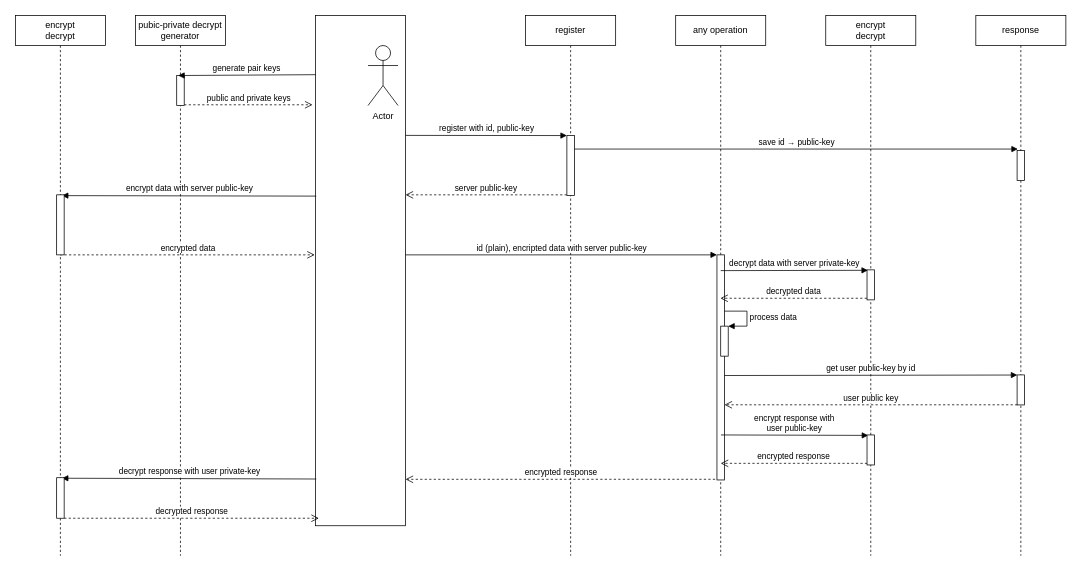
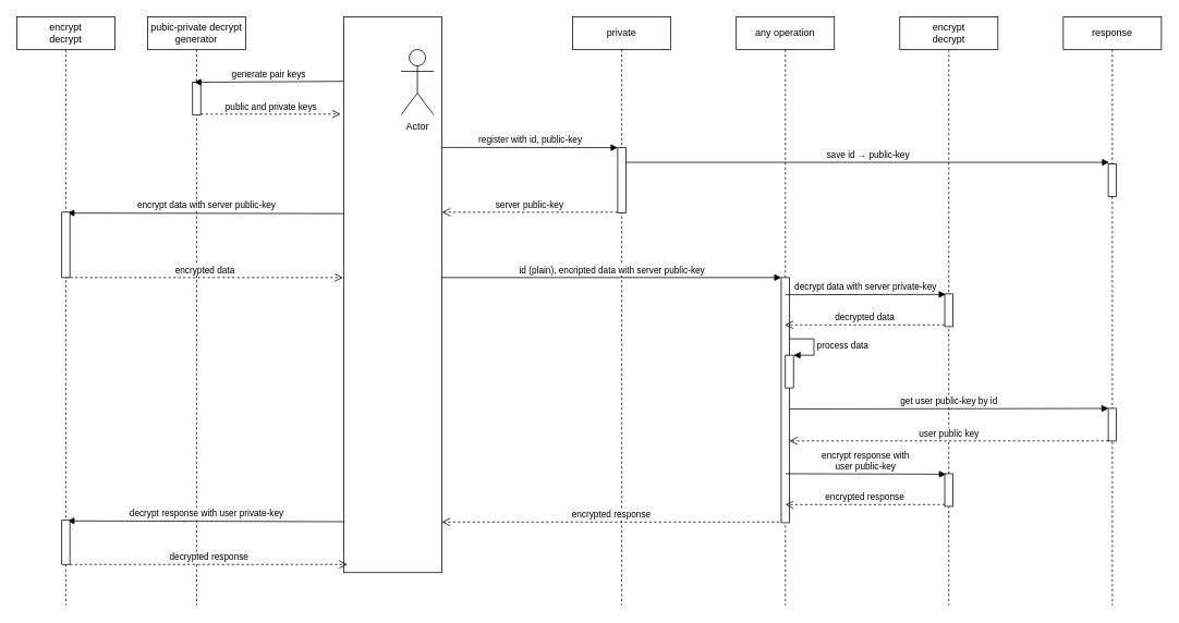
  <mxCell id="0" />
  <mxCell id="1" parent="0" />
  <mxCell id="2" value="" style="rounded=0;whiteSpace=wrap;html=1;" vertex="1" parent="1"><mxGeometry x="420" y="20" width="120" height="680" as="geometry" /></mxCell>
  <mxCell id="3" value="Actor" style="shape=umlActor;verticalLabelPosition=bottom;verticalAlign=top;html=1;" parent="1" vertex="1"><mxGeometry x="490" y="60" width="40" height="80" as="geometry" /></mxCell>
  <mxCell id="4" value="pubic-private decrypt&lt;br&gt;generator" style="shape=umlLifeline;perimeter=lifelinePerimeter;whiteSpace=wrap;html=1;container=1;collapsible=0;recursiveResize=0;outlineConnect=0;" parent="1" vertex="1"><mxGeometry x="180" y="20" width="120" height="720" as="geometry" /></mxCell>
  <mxCell id="5" value="" style="html=1;points=[];perimeter=orthogonalPerimeter;" parent="4" vertex="1"><mxGeometry x="55" y="80" width="10" height="40" as="geometry" /></mxCell>
- <mxCell id="6" value="register" style="shape=umlLifeline;perimeter=lifelinePerimeter;whiteSpace=wrap;html=1;container=1;collapsible=0;recursiveResize=0;outlineConnect=0;" parent="1" vertex="1"><mxGeometry x="700" y="20" width="120" height="720" as="geometry" /></mxCell>
+ <mxCell id="6" value="private" style="shape=umlLifeline;perimeter=lifelinePerimeter;whiteSpace=wrap;html=1;container=1;collapsible=0;recursiveResize=0;outlineConnect=0;" parent="1" vertex="1"><mxGeometry x="700" y="20" width="120" height="720" as="geometry" /></mxCell>
  <mxCell id="7" value="" style="html=1;points=[];perimeter=orthogonalPerimeter;" parent="6" vertex="1"><mxGeometry x="55" y="160" width="10" height="80" as="geometry" /></mxCell>
  <mxCell id="8" value="&lt;div&gt;any operation&lt;/div&gt;" style="shape=umlLifeline;perimeter=lifelinePerimeter;whiteSpace=wrap;html=1;container=1;collapsible=0;recursiveResize=0;outlineConnect=0;" parent="1" vertex="1"><mxGeometry x="900" y="20" width="120" height="720" as="geometry" /></mxCell>
  <mxCell id="9" value="" style="html=1;points=[];perimeter=orthogonalPerimeter;" parent="8" vertex="1"><mxGeometry x="55" y="319" width="10" height="300" as="geometry" /></mxCell>
  <mxCell id="10" value="decrypt data with server private-key " style="html=1;verticalAlign=bottom;endArrow=block;entryX=0.124;entryY=0.015;entryDx=0;entryDy=0;entryPerimeter=0;" parent="8" target="18" edge="1"><mxGeometry width="80" relative="1" as="geometry"><mxPoint x="60" y="340" as="sourcePoint" /><mxPoint x="140" y="339" as="targetPoint" /></mxGeometry></mxCell>
  <mxCell id="11" value="" style="html=1;points=[];perimeter=orthogonalPerimeter;" parent="8" vertex="1"><mxGeometry x="60" y="414" width="10" height="40" as="geometry" /></mxCell>
  <mxCell id="12" value="process data" style="edgeStyle=orthogonalEdgeStyle;html=1;align=left;spacingLeft=2;endArrow=block;rounded=0;entryX=1;entryY=0;" parent="8" target="11" edge="1"><mxGeometry relative="1" as="geometry"><mxPoint x="65" y="394" as="sourcePoint" /><Array as="points"><mxPoint x="95" y="394" /></Array></mxGeometry></mxCell>
  <mxCell id="13" value="response" style="shape=umlLifeline;perimeter=lifelinePerimeter;whiteSpace=wrap;html=1;container=1;collapsible=0;recursiveResize=0;outlineConnect=0;" parent="1" vertex="1"><mxGeometry x="1300" y="20" width="120" height="720" as="geometry" /></mxCell>
  <mxCell id="14" value="" style="html=1;points=[];perimeter=orthogonalPerimeter;" parent="13" vertex="1"><mxGeometry x="55" y="180" width="10" height="40" as="geometry" /></mxCell>
  <mxCell id="15" value="&lt;div&gt;generate pair keys&lt;/div&gt;" style="html=1;verticalAlign=bottom;endArrow=block;entryX=0.2;entryY=0;entryDx=0;entryDy=0;entryPerimeter=0;exitX=0;exitY=0.116;exitDx=0;exitDy=0;exitPerimeter=0;" parent="1" source="2" target="5" edge="1"><mxGeometry width="80" relative="1" as="geometry"><mxPoint y="100" as="sourcePoint" x="340" /><mxPoint x="500" y="110" as="targetPoint" /></mxGeometry></mxCell>
  <mxCell id="16" value="public and private keys" style="html=1;verticalAlign=bottom;endArrow=open;dashed=1;endSize=8;entryX=-0.033;entryY=0.175;entryDx=0;entryDy=0;entryPerimeter=0;" parent="1" target="2" edge="1" source="5"><mxGeometry relative="1" as="geometry"><mxPoint x="390" y="130" as="sourcePoint" /><mxPoint x="350" y="250" as="targetPoint" /></mxGeometry></mxCell>
  <mxCell id="17" value="encrypt&lt;br&gt;decrypt" style="shape=umlLifeline;perimeter=lifelinePerimeter;whiteSpace=wrap;html=1;container=1;collapsible=0;recursiveResize=0;outlineConnect=0;" parent="1" vertex="1"><mxGeometry x="1100" y="20" width="120" height="720" as="geometry" /></mxCell>
  <mxCell id="18" value="" style="html=1;points=[];perimeter=orthogonalPerimeter;" parent="17" vertex="1"><mxGeometry x="55" y="339" width="10" height="40" as="geometry" /></mxCell>
  <mxCell id="19" value="get user public-key by id" style="html=1;verticalAlign=bottom;endArrow=block;exitX=1;exitY=0.536;exitDx=0;exitDy=0;exitPerimeter=0;entryX=0.03;entryY=0.004;entryDx=0;entryDy=0;entryPerimeter=0;" parent="1" source="9" target="20" edge="1"><mxGeometry width="80" relative="1" as="geometry"><mxPoint x="1230" y="309" as="sourcePoint" /><mxPoint x="1350" y="496" as="targetPoint" /><Array as="points" /></mxGeometry></mxCell>
  <mxCell id="20" value="" style="html=1;points=[];perimeter=orthogonalPerimeter;" parent="1" vertex="1"><mxGeometry x="1355" y="499" width="10" height="40" as="geometry" /></mxCell>
  <mxCell id="21" value="decrypted data" style="html=1;verticalAlign=bottom;endArrow=open;dashed=1;endSize=8;exitX=-0.014;exitY=0.946;exitDx=0;exitDy=0;exitPerimeter=0;" parent="1" source="18" edge="1"><mxGeometry relative="1" as="geometry"><mxPoint x="1140" y="389" as="sourcePoint" /><mxPoint x="959.5" y="396.84" as="targetPoint" /></mxGeometry></mxCell>
  <mxCell id="22" value="user public key" style="html=1;verticalAlign=bottom;endArrow=open;dashed=1;endSize=8;exitX=0.03;exitY=0.996;exitDx=0;exitDy=0;exitPerimeter=0;" parent="1" source="20" target="9" edge="1"><mxGeometry relative="1" as="geometry"><mxPoint x="1350" y="529" as="sourcePoint" /><mxPoint x="980" y="539" as="targetPoint" /></mxGeometry></mxCell>
  <mxCell id="23" value="encrypt response with &lt;br&gt;user public-key " style="html=1;verticalAlign=bottom;endArrow=block;entryX=0.124;entryY=0.015;entryDx=0;entryDy=0;entryPerimeter=0;" parent="1" edge="1"><mxGeometry width="80" relative="1" as="geometry"><mxPoint x="960.33" y="579" as="sourcePoint" /><mxPoint x="1156.57" y="579.6" as="targetPoint" /></mxGeometry></mxCell>
  <mxCell id="24" value="encrypted response" style="html=1;verticalAlign=bottom;endArrow=open;dashed=1;endSize=8;exitX=-0.014;exitY=0.946;exitDx=0;exitDy=0;exitPerimeter=0;" parent="1" edge="1"><mxGeometry relative="1" as="geometry"><mxPoint x="1155.19" y="616.84" as="sourcePoint" /><mxPoint x="959.997" y="616.84" as="targetPoint" /></mxGeometry></mxCell>
  <mxCell id="25" value="" style="html=1;points=[];perimeter=orthogonalPerimeter;" parent="1" vertex="1"><mxGeometry x="1155" y="579" width="10" height="40" as="geometry" /></mxCell>
  <mxCell id="26" value="save id → public-key" style="html=1;verticalAlign=bottom;endArrow=block;entryX=0.1;entryY=-0.05;entryDx=0;entryDy=0;entryPerimeter=0;exitX=1;exitY=0.225;exitDx=0;exitDy=0;exitPerimeter=0;" parent="1" source="7" target="14" edge="1"><mxGeometry width="80" relative="1" as="geometry"><mxPoint x="770" y="198" as="sourcePoint" /><mxPoint x="890" y="200" as="targetPoint" /></mxGeometry></mxCell>
  <mxCell id="27" value="&lt;div&gt;id (plain), encripted data with server public-key &lt;/div&gt;" style="html=1;verticalAlign=bottom;endArrow=block;entryX=0;entryY=0;" parent="1" target="9" edge="1"><mxGeometry relative="1" as="geometry"><mxPoint x="540" y="339" as="sourcePoint" /></mxGeometry></mxCell>
  <mxCell id="28" value="&lt;div&gt;server public-key&lt;/div&gt;" style="html=1;verticalAlign=bottom;endArrow=open;dashed=1;endSize=8;exitX=0;exitY=0.95;" parent="1" edge="1"><mxGeometry relative="1" as="geometry"><mxPoint x="540" y="259" as="targetPoint" /><mxPoint x="755" y="259" as="sourcePoint" /></mxGeometry></mxCell>
  <mxCell id="29" value="register with id, public-key" style="html=1;verticalAlign=bottom;endArrow=block;entryX=0;entryY=0;exitX=1;exitY=0.235;exitDx=0;exitDy=0;exitPerimeter=0;" parent="1" target="7" edge="1" source="2"><mxGeometry relative="1" as="geometry"><mxPoint x="550" y="180" as="sourcePoint" /></mxGeometry></mxCell>
  <mxCell id="30" value="encrypted response" style="html=1;verticalAlign=bottom;endArrow=open;dashed=1;endSize=8;exitX=-0.25;exitY=0.997;exitDx=0;exitDy=0;exitPerimeter=0;entryX=1;entryY=0.909;entryDx=0;entryDy=0;entryPerimeter=0;" parent="1" source="9" edge="1" target="2"><mxGeometry relative="1" as="geometry"><mxPoint x="550" y="638" as="targetPoint" /></mxGeometry></mxCell>
  <mxCell id="31" value="encrypt data with server public-key" style="html=1;verticalAlign=bottom;endArrow=block;entryX=0.7;entryY=0.013;entryDx=0;entryDy=0;entryPerimeter=0;exitX=0.008;exitY=0.354;exitDx=0;exitDy=0;exitPerimeter=0;" edge="1" target="34" parent="1" source="2"><mxGeometry relative="1" as="geometry"><mxPoint x="410" y="260" as="sourcePoint" /><mxPoint x="250" y="260" as="targetPoint" /></mxGeometry></mxCell>
  <mxCell id="32" value="encrypted data" style="html=1;verticalAlign=bottom;endArrow=open;dashed=1;endSize=8;" edge="1" source="33" parent="1"><mxGeometry relative="1" as="geometry"><mxPoint x="419" y="339" as="targetPoint" /><mxPoint x="242" y="339" as="sourcePoint" /></mxGeometry></mxCell>
  <mxCell id="33" value="encrypt&lt;br&gt;decrypt" style="shape=umlLifeline;perimeter=lifelinePerimeter;whiteSpace=wrap;html=1;container=1;collapsible=0;recursiveResize=0;outlineConnect=0;" vertex="1" parent="1"><mxGeometry x="20" y="20" width="120" height="720" as="geometry" /></mxCell>
  <mxCell id="34" value="" style="html=1;points=[];perimeter=orthogonalPerimeter;" vertex="1" parent="33"><mxGeometry x="55" y="239" width="10" height="80" as="geometry" /></mxCell>
  <mxCell id="35" value="decrypt response with user private-key" style="html=1;verticalAlign=bottom;endArrow=block;entryX=0.7;entryY=0.013;entryDx=0;entryDy=0;entryPerimeter=0;exitX=0.008;exitY=0.354;exitDx=0;exitDy=0;exitPerimeter=0;" edge="1" parent="1" target="37"><mxGeometry relative="1" as="geometry"><mxPoint x="420.96" y="637.72" as="sourcePoint" /><mxPoint x="250" y="637" as="targetPoint" /></mxGeometry></mxCell>
  <mxCell id="36" value="decrypted response" style="html=1;verticalAlign=bottom;endArrow=open;dashed=1;endSize=8;" edge="1" parent="1"><mxGeometry relative="1" as="geometry"><mxPoint x="424.5" y="690" as="targetPoint" /><mxPoint x="85" y="690" as="sourcePoint" /></mxGeometry></mxCell>
  <mxCell id="37" value="" style="html=1;points=[];perimeter=orthogonalPerimeter;" vertex="1" parent="1"><mxGeometry x="75" y="636" width="10" height="54" as="geometry" /></mxCell>
